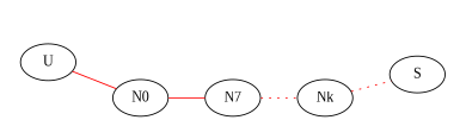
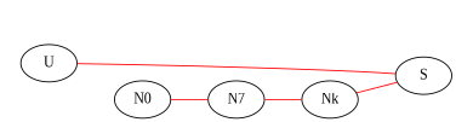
  graph {
    fontname="Liberation Serif"
    rankdir=LR
    node [fontname="Liberation Serif"]
    edge [color=red fontname="Liberation Serif"]
    U
    S
    n3 [label=N0]
    n4 [label=N7]
    Nk
    subgraph sub_1 {
      cluster=true
      label=Users
      U
    }
    subgraph sub_2 {
      cluster=true
      label=Services
      S
    }
    subgraph sub_3 {
      label="VPN Nodes"
      n3
      n4
      Nk
    }
-   U -- n3
+   U -- S
    n3 -- n4
-   n4 -- Nk [style=dotted]
-   Nk -- S [style=dotted]
+   n4 -- Nk [style=solid]
+   Nk -- S [style=solid]
  }
